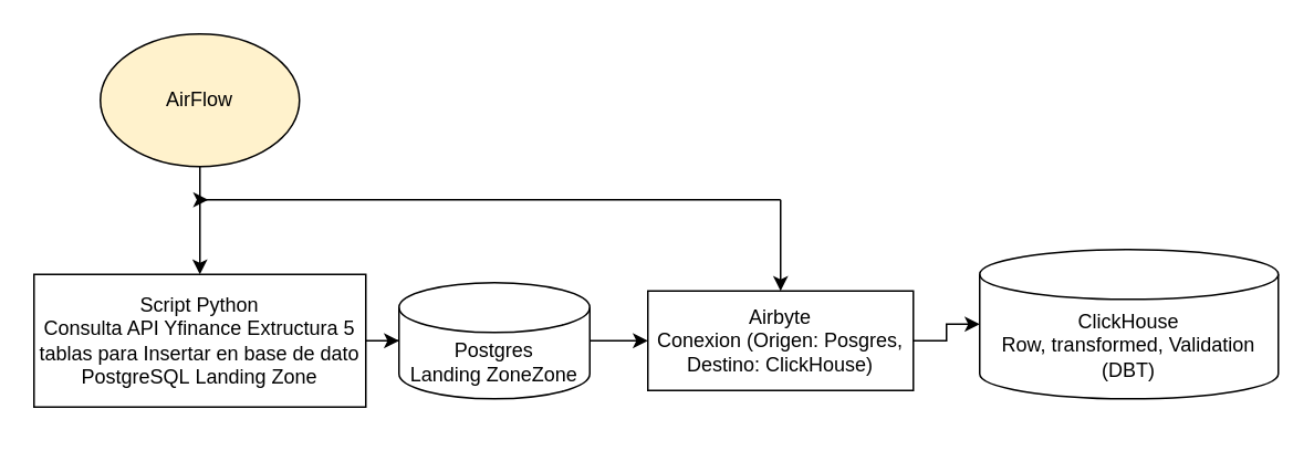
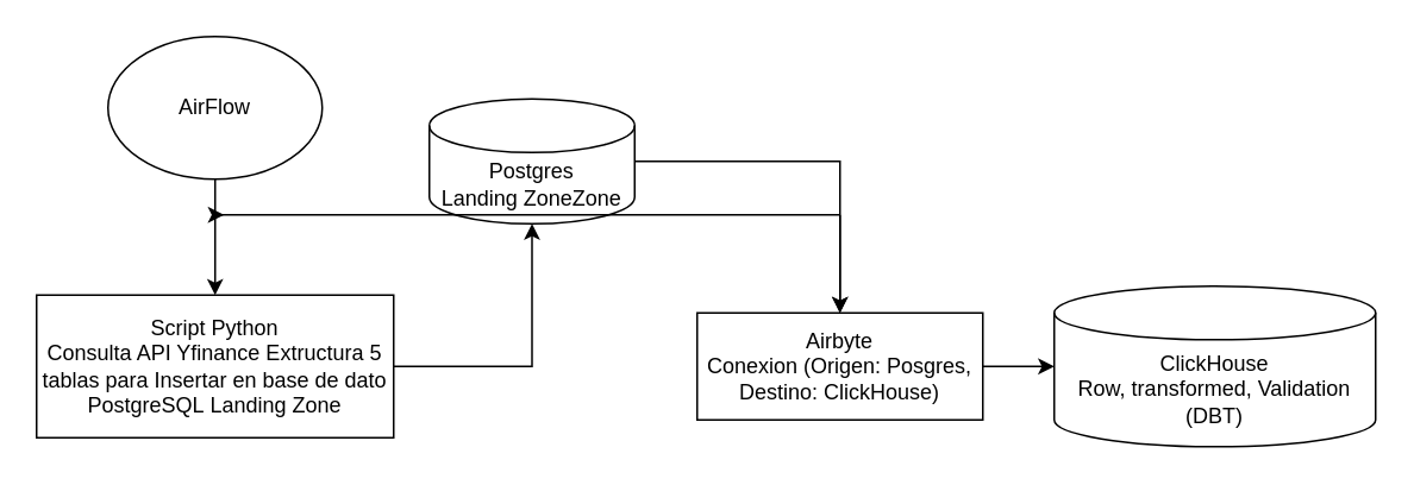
  <mxCell id="0" />
  <mxCell id="1" parent="0" />
  <mxCell id="2" style="edgeStyle=orthogonalEdgeStyle;rounded=0;orthogonalLoop=1;jettySize=auto;html=1;exitX=1;exitY=0.5;exitDx=0;exitDy=0;" edge="1" parent="1" source="3" target="5"><mxGeometry relative="1" as="geometry"><mxPoint x="210" y="200" as="sourcePoint" /></mxGeometry></mxCell>
  <mxCell id="3" value="Script Python&lt;div&gt;Consulta API Yfinance Extructura 5 tablas para Insertar en base de dato PostgreSQL&amp;nbsp;&lt;span style=&quot;background-color: transparent; color: light-dark(rgb(0, 0, 0), rgb(255, 255, 255));&quot;&gt;Landing Zone&lt;/span&gt;&lt;/div&gt;" style="rounded=0;whiteSpace=wrap;html=1;" vertex="1" parent="1"><mxGeometry x="20" y="165" width="200" height="80" as="geometry" /></mxCell>
  <mxCell id="4" style="edgeStyle=orthogonalEdgeStyle;rounded=0;orthogonalLoop=1;jettySize=auto;html=1;" edge="1" parent="1" source="5" target="10"><mxGeometry relative="1" as="geometry" /></mxCell>
- <mxCell id="5" value="Postgres&lt;div&gt;Landing ZoneZone&lt;/div&gt;" style="shape=cylinder3;whiteSpace=wrap;html=1;boundedLbl=1;backgroundOutline=1;size=15;" vertex="1" parent="1"><mxGeometry x="240" y="170" width="115" height="70" as="geometry" /></mxCell>
+ <mxCell id="5" value="Postgres&lt;div&gt;Landing ZoneZone&lt;/div&gt;" style="shape=cylinder3;whiteSpace=wrap;html=1;boundedLbl=1;backgroundOutline=1;size=15;" vertex="1" parent="1"><mxGeometry x="240" y="55" width="115" height="70" as="geometry" /></mxCell>
  <mxCell id="6" style="edgeStyle=orthogonalEdgeStyle;rounded=0;orthogonalLoop=1;jettySize=auto;html=1;" edge="1" parent="1" source="7"><mxGeometry relative="1" as="geometry"><mxPoint x="125" y="120" as="targetPoint" /><Array as="points"><mxPoint x="120" y="120" /></Array></mxGeometry></mxCell>
- <mxCell id="7" value="AirFlow" style="ellipse;whiteSpace=wrap;html=1;fillColor=#fff2cc;" vertex="1" parent="1"><mxGeometry x="60" y="20" width="120" height="80" as="geometry" /></mxCell>
- <mxCell id="8" value="ClickHouse&lt;div&gt;Row, transformed, Validation (DBT)&lt;/div&gt;" style="shape=cylinder3;whiteSpace=wrap;html=1;boundedLbl=1;backgroundOutline=1;size=15;" vertex="1" parent="1"><mxGeometry x="590" y="150" width="180" height="90" as="geometry" /></mxCell>
+ <mxCell id="7" value="AirFlow" style="ellipse;whiteSpace=wrap;html=1;" vertex="1" parent="1"><mxGeometry x="60" y="20" width="120" height="80" as="geometry" /></mxCell>
+ <mxCell id="8" value="ClickHouse&lt;div&gt;Row, transformed, Validation (DBT)&lt;/div&gt;" style="shape=cylinder3;whiteSpace=wrap;html=1;boundedLbl=1;backgroundOutline=1;size=15;" vertex="1" parent="1"><mxGeometry x="590" y="160" width="180" height="90" as="geometry" /></mxCell>
  <mxCell id="9" style="edgeStyle=orthogonalEdgeStyle;rounded=0;orthogonalLoop=1;jettySize=auto;html=1;" edge="1" parent="1" source="10" target="8"><mxGeometry relative="1" as="geometry" /></mxCell>
  <mxCell id="10" value="Airbyte&lt;div&gt;Conexion (Origen: Posgres, Destino: ClickHouse)&lt;/div&gt;" style="rounded=0;whiteSpace=wrap;html=1;" vertex="1" parent="1"><mxGeometry x="390" y="175" width="160" height="60" as="geometry" /></mxCell>
  <mxCell id="11" value="" style="endArrow=none;html=1;rounded=0;" edge="1" parent="1"><mxGeometry width="50" height="50" relative="1" as="geometry"><mxPoint x="120" y="120" as="sourcePoint" /><mxPoint x="470" y="120" as="targetPoint" /></mxGeometry></mxCell>
  <mxCell id="12" value="" style="endArrow=classic;html=1;rounded=0;entryX=0.5;entryY=0;entryDx=0;entryDy=0;" edge="1" parent="1" target="3"><mxGeometry width="50" height="50" relative="1" as="geometry"><mxPoint x="120" y="120" as="sourcePoint" /><mxPoint x="122.5" y="160" as="targetPoint" /></mxGeometry></mxCell>
  <mxCell id="13" value="" style="endArrow=classic;html=1;rounded=0;entryX=0.5;entryY=0;entryDx=0;entryDy=0;" edge="1" parent="1" target="10"><mxGeometry width="50" height="50" relative="1" as="geometry"><mxPoint x="470" y="120" as="sourcePoint" /><mxPoint x="420" y="300" as="targetPoint" /></mxGeometry></mxCell>
